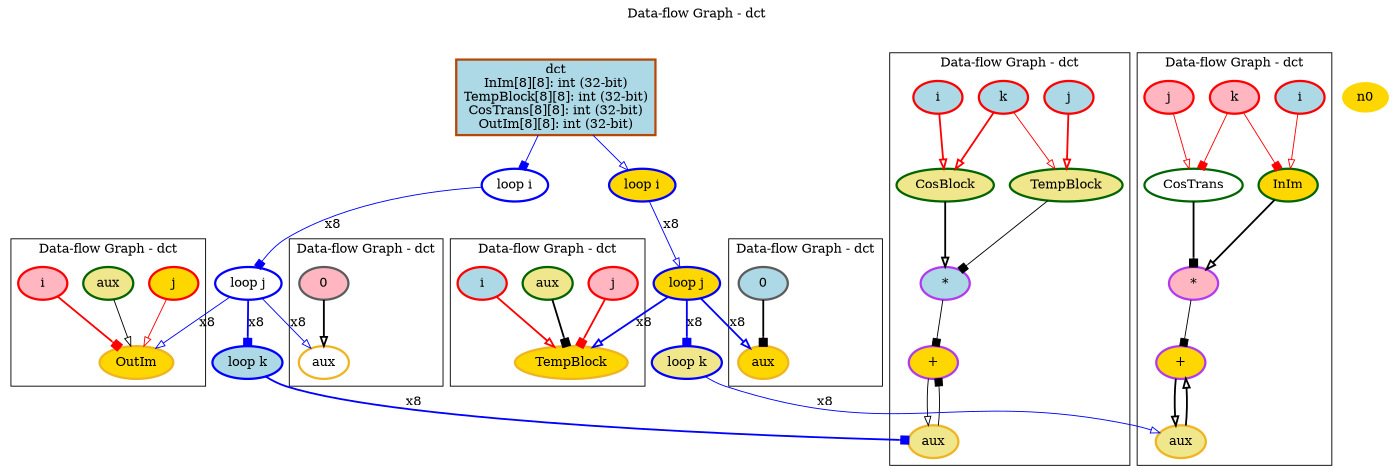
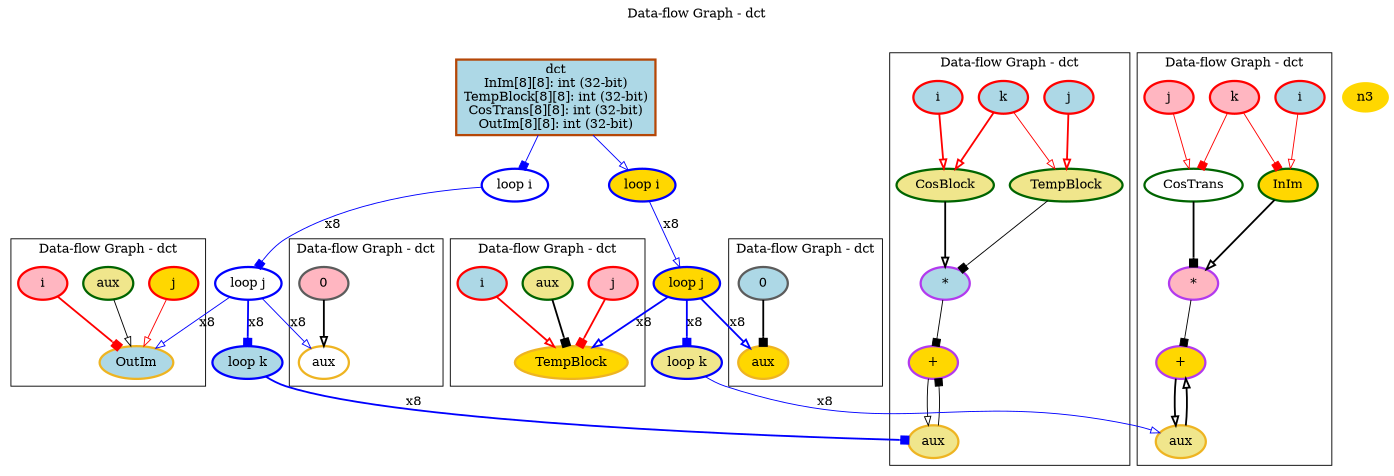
  digraph {
    label="Data-flow Graph - dct"
    labelloc=t
    node [color=red fillcolor=lightblue penwidth=2.5 style=filled]
    edge [arrowhead=onormal color=black style=bold]
-   n34 [color=goldenrod2 fillcolor=gold label=OutIm]
+   n34 [color=goldenrod2 label=OutIm]
    n35 [fillcolor=lightpink label=i]
    n36 [fillcolor=gold label=j]
    n37 [color=darkgreen fillcolor=khaki label=aux]
    n25 [color=darkorchid2 fillcolor=gold label="+"]
    n26 [color=goldenrod2 fillcolor=khaki label=aux]
    n27 [color=darkorchid2 label="*"]
    n28 [color=darkgreen fillcolor=khaki label=TempBlock]
    n29 [label=k]
    n30 [label=j]
    n31 [color=darkgreen fillcolor=khaki label=CosBlock]
    n32 [label=i]
    n22 [color=goldenrod2 fillcolor=white label=aux]
    n23 [color=gray36 fillcolor=lightpink label=0]
    n16 [color=goldenrod2 fillcolor=gold label=TempBlock]
    n17 [label=i]
    n18 [fillcolor=lightpink label=j]
    n19 [color=darkgreen fillcolor=khaki label=aux]
    n7 [color=darkorchid2 fillcolor=gold label="+"]
    n8 [color=goldenrod2 fillcolor=khaki label=aux]
    n9 [color=darkorchid2 fillcolor=lightpink label="*"]
    n10 [color=darkgreen fillcolor=gold label=InIm]
    n11 [label=i]
    n12 [fillcolor=lightpink label=k]
    n13 [color=darkgreen fillcolor=white label=CosTrans]
    n15 [fillcolor=lightpink label=j]
    n4 [color=goldenrod2 fillcolor=gold label=aux]
    n5 [color=gray36 label=0]
    n1 [color="#b54707" label="dct\nInIm[8][8]: int (32-bit)\nTempBlock[8][8]: int (32-bit)\nCosTrans[8][8]: int (32-bit)\nOutIm[8][8]: int (32-bit)\n" shape=box]
    n2 [color=blue1 fillcolor=gold label="loop i"]
    n20 [color=blue1 fillcolor=white label="loop i"]
    n3 [color=blue1 fillcolor=gold label="loop j"]
    n21 [color=blue1 fillcolor=white label="loop j"]
-   n0 [color=white fillcolor=gold]
+   n0 [color=white fillcolor=gold label=n3]
    n6 [color=blue1 fillcolor=khaki label="loop k"]
    n24 [color=blue1 label="loop k"]
    subgraph cluster_1 {
      n34
      n35
      n36
      n37
    }
    subgraph cluster_2 {
      n25
      n26
      n27
      n28
      n29
      n30
      n31
      n32
    }
    subgraph cluster_3 {
      n22
      n23
    }
    subgraph cluster_4 {
      n16
      n17
      n18
      n19
    }
    subgraph cluster_5 {
      n7
      n8
      n9
      n10
      n11
      n12
      n13
      n15
    }
    subgraph cluster_6 {
      n4
      n5
    }
    subgraph cluster_7 {
    }
    n35 -> n34 [arrowhead=box color=red]
    n36 -> n34 [color=red style=solid]
    n37 -> n34 [style=solid]
    n25 -> n26 [style=solid]
    n26 -> n25 [arrowhead=box style=solid]
    n27 -> n25 [arrowhead=box style=solid]
    n28 -> n27 [arrowhead=box style=solid]
    n29 -> n28 [color=red style=solid]
    n29 -> n31 [color=red]
    n30 -> n28 [color=red]
    n31 -> n27
    n32 -> n31 [color=red]
    n23 -> n22
    n17 -> n16 [color=red]
    n18 -> n16 [arrowhead=box color=red]
    n19 -> n16 [arrowhead=box]
    n7 -> n8
    n8 -> n7
    n9 -> n7 [arrowhead=box style=solid]
    n10 -> n9
    n11 -> n10 [color=red style=solid]
    n12 -> n10 [arrowhead=box color=red style=solid]
    n12 -> n13 [arrowhead=box color=red style=solid]
    n13 -> n9 [arrowhead=box]
    n15 -> n13 [color=red style=solid]
    n5 -> n4 [arrowhead=box]
    n1 -> n2 [color=blue style=solid]
    n1 -> n20 [arrowhead=box color=blue style=solid]
    n2 -> n3 [color=blue label=x8 style=solid]
    n20 -> n21 [arrowhead=box color=blue label=x8 style=solid]
    n3 -> n16 [color=blue label=x8]
    n3 -> n4 [color=blue label=x8]
    n3 -> n6 [arrowhead=box color=blue label=x8]
    n21 -> n34 [color=blue label=x8 style=solid]
    n21 -> n22 [color=blue label=x8 style=solid]
    n21 -> n24 [arrowhead=box color=blue label=x8]
    n6 -> n8 [color=blue label=x8 style=solid]
    n24 -> n26 [arrowhead=box color=blue label=x8]
  }
